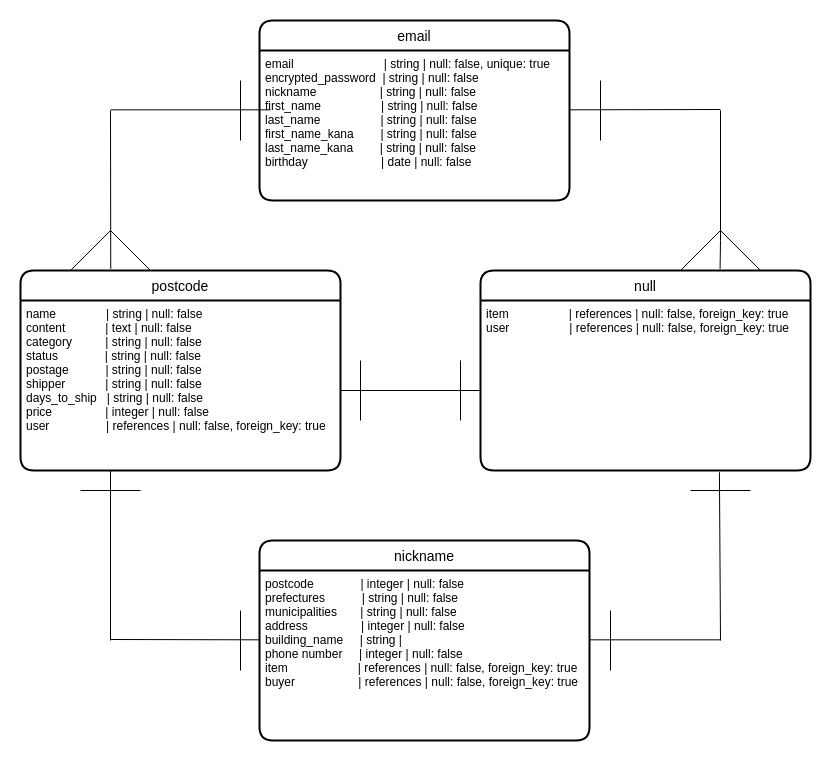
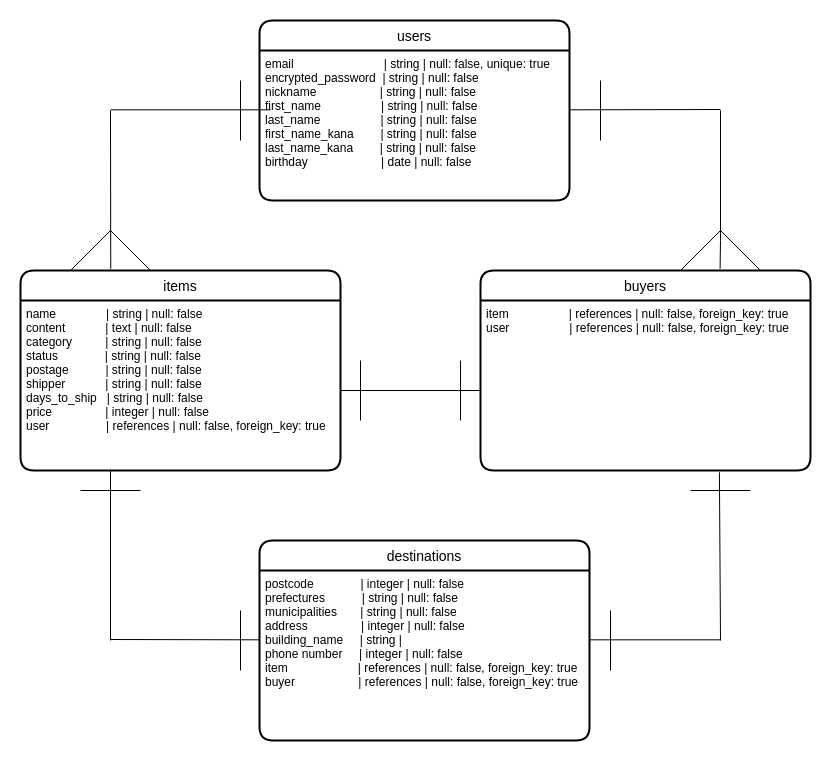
  <mxCell id="0" />
  <mxCell id="1" parent="0" />
- <mxCell id="2" value="email" style="swimlane;childLayout=stackLayout;horizontal=1;startSize=30;horizontalStack=0;rounded=1;fontSize=14;fontStyle=0;strokeWidth=2;resizeParent=0;resizeLast=1;shadow=0;dashed=0;align=center;" parent="1" vertex="1"><mxGeometry x="259" y="20" width="310" height="180" as="geometry" /></mxCell>
+ <mxCell id="2" value="users" style="swimlane;childLayout=stackLayout;horizontal=1;startSize=30;horizontalStack=0;rounded=1;fontSize=14;fontStyle=0;strokeWidth=2;resizeParent=0;resizeLast=1;shadow=0;dashed=0;align=center;" parent="1" vertex="1"><mxGeometry x="259" y="20" width="310" height="180" as="geometry" /></mxCell>
  <mxCell id="3" value=" email                           | string            |  null: false, unique: true &#10;encrypted_password  | string            |  null: false &#10;nickname                   | string            |  null: false &#10;first_name                  | string            |  null: false &#10;last_name                  | string            |  null: false &#10;first_name_kana        | string            |  null: false &#10;last_name_kana        | string            |  null: false &#10;birthday                      | date              |  null: false  " style="align=left;strokeColor=none;fillColor=none;spacingLeft=4;fontSize=12;verticalAlign=top;resizable=0;rotatable=0;part=1;" parent="2" vertex="1"><mxGeometry y="30" width="310" height="150" as="geometry" /></mxCell>
- <mxCell id="4" value="postcode" style="swimlane;childLayout=stackLayout;horizontal=1;startSize=30;horizontalStack=0;rounded=1;fontSize=14;fontStyle=0;strokeWidth=2;resizeParent=0;resizeLast=1;shadow=0;dashed=0;align=center;" parent="1" vertex="1"><mxGeometry x="20" y="270" width="320" height="200" as="geometry" /></mxCell>
+ <mxCell id="4" value="items" style="swimlane;childLayout=stackLayout;horizontal=1;startSize=30;horizontalStack=0;rounded=1;fontSize=14;fontStyle=0;strokeWidth=2;resizeParent=0;resizeLast=1;shadow=0;dashed=0;align=center;" parent="1" vertex="1"><mxGeometry x="20" y="270" width="320" height="200" as="geometry" /></mxCell>
  <mxCell id="5" value="name               | string            |  null: false&#10;content            | text              |  null: false&#10;category          | string            |  null: false&#10;status              | string            |  null: false&#10;postage           | string            |  null: false&#10;shipper            | string            |  null: false&#10;days_to_ship   | string            |  null: false&#10;price                | integer           |  null: false&#10;user                 | references        |  null: false, foreign_key: true " style="align=left;strokeColor=none;fillColor=none;spacingLeft=4;fontSize=12;verticalAlign=top;resizable=0;rotatable=0;part=1;" parent="4" vertex="1"><mxGeometry y="30" width="320" height="170" as="geometry" /></mxCell>
- <mxCell id="6" value="null" style="swimlane;childLayout=stackLayout;horizontal=1;startSize=30;horizontalStack=0;rounded=1;fontSize=14;fontStyle=0;strokeWidth=2;resizeParent=0;resizeLast=1;shadow=0;dashed=0;align=center;" parent="1" vertex="1"><mxGeometry x="480" y="270" width="330" height="200" as="geometry" /></mxCell>
+ <mxCell id="6" value="buyers" style="swimlane;childLayout=stackLayout;horizontal=1;startSize=30;horizontalStack=0;rounded=1;fontSize=14;fontStyle=0;strokeWidth=2;resizeParent=0;resizeLast=1;shadow=0;dashed=0;align=center;" parent="1" vertex="1"><mxGeometry x="480" y="270" width="330" height="200" as="geometry" /></mxCell>
  <mxCell id="7" value="item                  | references        |  null: false, foreign_key: true &#10;user                  | references        |  null: false, foreign_key: true  " style="align=left;strokeColor=none;fillColor=none;spacingLeft=4;fontSize=12;verticalAlign=top;resizable=0;rotatable=0;part=1;" parent="6" vertex="1"><mxGeometry y="30" width="330" height="170" as="geometry" /></mxCell>
  <mxCell id="8" value="" style="endArrow=none;html=1;rounded=0;" parent="1" edge="1"><mxGeometry relative="1" as="geometry"><mxPoint x="569" y="109.33" as="sourcePoint" /><mxPoint x="720" y="109" as="targetPoint" /></mxGeometry></mxCell>
  <mxCell id="9" value="" style="endArrow=none;html=1;rounded=0;strokeColor=default;entryX=0.726;entryY=-0.008;entryDx=0;entryDy=0;entryPerimeter=0;" parent="1" target="6" edge="1"><mxGeometry relative="1" as="geometry"><mxPoint x="720" y="110" as="sourcePoint" /><mxPoint x="720" y="250" as="targetPoint" /><Array as="points"><mxPoint x="720" y="240" /></Array></mxGeometry></mxCell>
  <mxCell id="10" value="" style="endArrow=none;html=1;rounded=0;strokeColor=default;" parent="1" edge="1"><mxGeometry relative="1" as="geometry"><mxPoint x="600" y="140" as="sourcePoint" /><mxPoint x="600" y="80" as="targetPoint" /></mxGeometry></mxCell>
  <mxCell id="11" value="" style="endArrow=none;html=1;rounded=0;strokeColor=default;" parent="1" edge="1"><mxGeometry relative="1" as="geometry"><mxPoint x="680" y="270" as="sourcePoint" /><mxPoint x="760" y="270" as="targetPoint" /><Array as="points"><mxPoint x="720" y="230" /></Array></mxGeometry></mxCell>
  <mxCell id="12" value="" style="endArrow=none;html=1;rounded=0;strokeColor=default;" parent="1" edge="1"><mxGeometry relative="1" as="geometry"><mxPoint x="460" y="420" as="sourcePoint" /><mxPoint x="460" y="360" as="targetPoint" /></mxGeometry></mxCell>
  <mxCell id="13" value="" style="endArrow=none;html=1;rounded=0;strokeColor=default;" parent="1" edge="1"><mxGeometry relative="1" as="geometry"><mxPoint x="360" y="420" as="sourcePoint" /><mxPoint x="360" y="360" as="targetPoint" /></mxGeometry></mxCell>
  <mxCell id="14" value="" style="endArrow=none;html=1;rounded=0;strokeColor=default;" parent="1" edge="1"><mxGeometry relative="1" as="geometry"><mxPoint x="340" y="390" as="sourcePoint" /><mxPoint x="480" y="390" as="targetPoint" /></mxGeometry></mxCell>
  <mxCell id="15" value="" style="endArrow=none;html=1;rounded=0;strokeColor=default;" parent="1" edge="1"><mxGeometry relative="1" as="geometry"><mxPoint x="240" y="140" as="sourcePoint" /><mxPoint x="240" y="80" as="targetPoint" /></mxGeometry></mxCell>
  <mxCell id="16" value="" style="endArrow=none;html=1;rounded=0;strokeColor=default;" parent="1" edge="1"><mxGeometry relative="1" as="geometry"><mxPoint x="110" y="109.33" as="sourcePoint" /><mxPoint x="270" y="109.33" as="targetPoint" /></mxGeometry></mxCell>
  <mxCell id="17" value="" style="endArrow=none;html=1;rounded=0;strokeColor=default;exitX=0.282;exitY=-0.008;exitDx=0;exitDy=0;exitPerimeter=0;" parent="1" source="4" edge="1"><mxGeometry relative="1" as="geometry"><mxPoint x="110" y="240" as="sourcePoint" /><mxPoint x="110" y="110" as="targetPoint" /></mxGeometry></mxCell>
- <mxCell id="18" value="nickname" style="swimlane;childLayout=stackLayout;horizontal=1;startSize=30;horizontalStack=0;rounded=1;fontSize=14;fontStyle=0;strokeWidth=2;resizeParent=0;resizeLast=1;shadow=0;dashed=0;align=center;" vertex="1" parent="1"><mxGeometry x="259" y="540" width="330" height="200" as="geometry" /></mxCell>
+ <mxCell id="18" value="destinations" style="swimlane;childLayout=stackLayout;horizontal=1;startSize=30;horizontalStack=0;rounded=1;fontSize=14;fontStyle=0;strokeWidth=2;resizeParent=0;resizeLast=1;shadow=0;dashed=0;align=center;" vertex="1" parent="1"><mxGeometry x="259" y="540" width="330" height="200" as="geometry" /></mxCell>
  <mxCell id="19" value="postcode              | integer           |  null: false &#10;prefectures           | string            |  null: false &#10;municipalities       | string            |  null: false &#10;address                | integer           |  null: false &#10;building_name     | string            | &#10;phone number     | integer           |  null: false &#10;item                     | references        |  null: false, foreign_key: true&#10;buyer                   | references        |  null: false, foreign_key: true " style="align=left;strokeColor=none;fillColor=none;spacingLeft=4;fontSize=12;verticalAlign=top;resizable=0;rotatable=0;part=1;" vertex="1" parent="18"><mxGeometry y="30" width="330" height="170" as="geometry" /></mxCell>
  <mxCell id="20" value="" style="endArrow=none;html=1;rounded=0;strokeColor=default;" edge="1" parent="1"><mxGeometry relative="1" as="geometry"><mxPoint x="70" y="270" as="sourcePoint" /><mxPoint x="150" y="270" as="targetPoint" /><Array as="points"><mxPoint x="110" y="230" /></Array></mxGeometry></mxCell>
  <mxCell id="21" value="" style="endArrow=none;html=1;rounded=0;strokeColor=default;" edge="1" parent="1"><mxGeometry relative="1" as="geometry"><mxPoint x="589" y="639.33" as="sourcePoint" /><mxPoint x="720" y="639.33" as="targetPoint" /></mxGeometry></mxCell>
  <mxCell id="22" value="" style="endArrow=none;html=1;rounded=0;strokeColor=default;" edge="1" parent="1"><mxGeometry relative="1" as="geometry"><mxPoint x="110" y="639" as="sourcePoint" /><mxPoint x="259" y="639.33" as="targetPoint" /></mxGeometry></mxCell>
  <mxCell id="23" value="" style="endArrow=none;html=1;rounded=0;strokeColor=default;" edge="1" parent="1"><mxGeometry relative="1" as="geometry"><mxPoint x="110" y="470" as="sourcePoint" /><mxPoint x="110" y="640" as="targetPoint" /></mxGeometry></mxCell>
  <mxCell id="24" value="" style="endArrow=none;html=1;rounded=0;strokeColor=default;exitX=0.724;exitY=1.01;exitDx=0;exitDy=0;exitPerimeter=0;" edge="1" parent="1" source="7"><mxGeometry relative="1" as="geometry"><mxPoint x="720" y="480" as="sourcePoint" /><mxPoint x="720" y="640" as="targetPoint" /></mxGeometry></mxCell>
  <mxCell id="25" value="" style="endArrow=none;html=1;rounded=0;strokeColor=default;" edge="1" parent="1"><mxGeometry relative="1" as="geometry"><mxPoint x="690" y="490" as="sourcePoint" /><mxPoint x="750" y="490" as="targetPoint" /></mxGeometry></mxCell>
  <mxCell id="26" value="" style="endArrow=none;html=1;rounded=0;strokeColor=default;" edge="1" parent="1"><mxGeometry relative="1" as="geometry"><mxPoint x="80" y="490" as="sourcePoint" /><mxPoint x="140" y="490" as="targetPoint" /></mxGeometry></mxCell>
  <mxCell id="27" value="" style="endArrow=none;html=1;rounded=0;strokeColor=default;" edge="1" parent="1"><mxGeometry relative="1" as="geometry"><mxPoint x="610" y="670" as="sourcePoint" /><mxPoint x="610" y="610" as="targetPoint" /></mxGeometry></mxCell>
  <mxCell id="28" value="" style="endArrow=none;html=1;rounded=0;strokeColor=default;" edge="1" parent="1"><mxGeometry relative="1" as="geometry"><mxPoint x="240" y="670" as="sourcePoint" /><mxPoint x="240" y="610" as="targetPoint" /></mxGeometry></mxCell>
